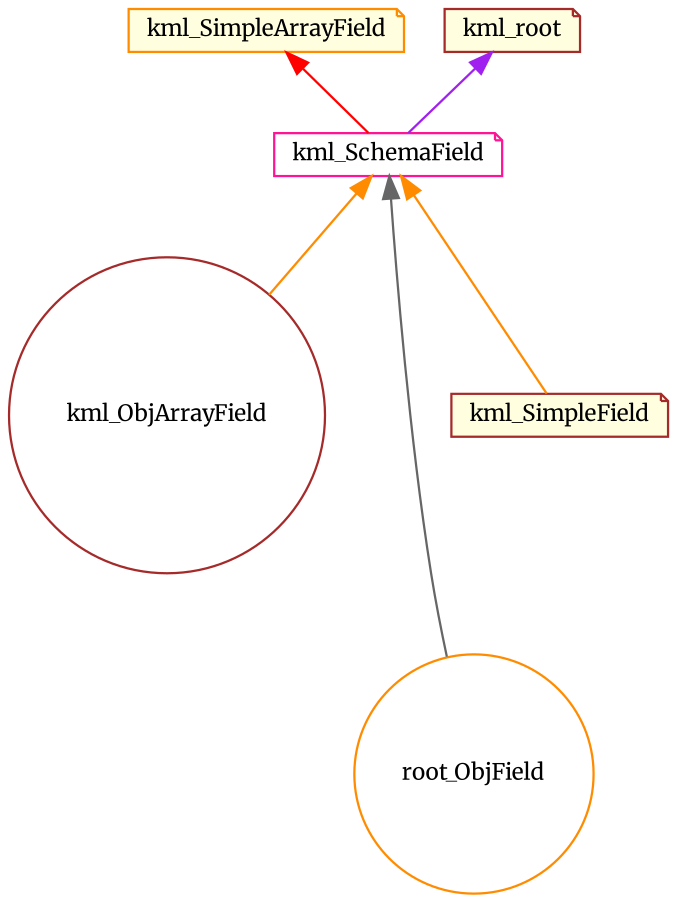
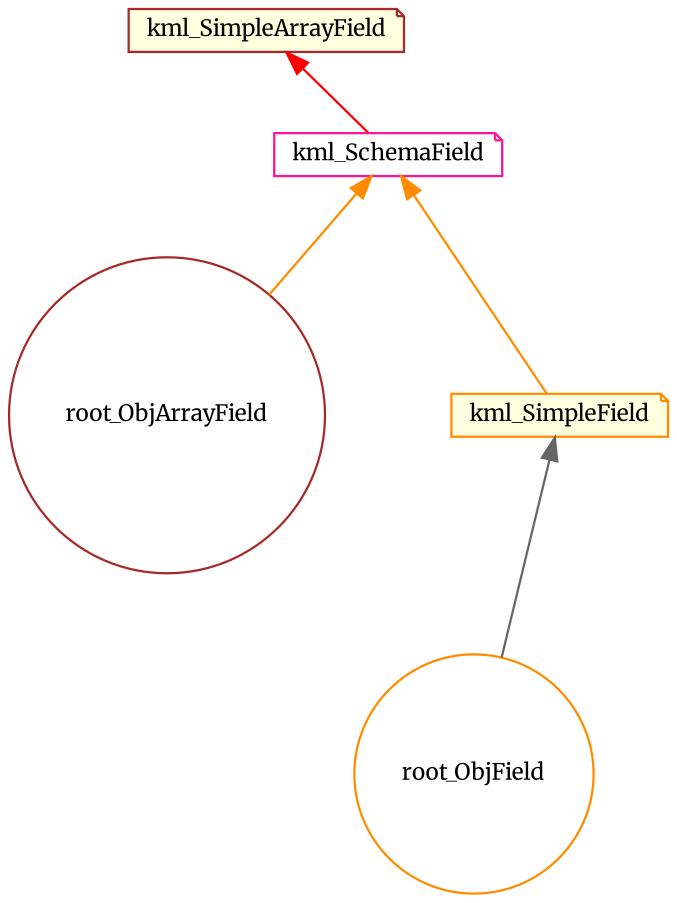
  digraph {
    fontname=Merriweather
    node [color=darkorange fillcolor=white fontname=Merriweather fontsize=10 shape=note style=filled]
    edge [color=darkorange dir=back fontname=Merriweather fontsize=10 labelfontname=FreeSans labelfontsize=10 style=solid]
    n1 [color=deeppink fontcolor=black height=0.2 label=kml_SchemaField width=0.4]
-   n2 [color=brown height=0.2 label=kml_ObjArrayField shape=circle width=0.4]
+   n2 [color=brown height=0.2 label=root_ObjArrayField shape=circle width=0.4]
    n3 [height=0.2 label=root_ObjField shape=circle width=0.4]
-   n4 [color=brown fillcolor=lightyellow height=0.2 label=kml_SimpleField width=0.4]
-   n5 [fillcolor=lightyellow height=0.2 label=kml_SimpleArrayField width=0.4]
-   n6 [color=brown fillcolor=lightyellow height=0.2 label=kml_root width=0.4]
+   n4 [fillcolor=lightyellow height=0.2 label=kml_SimpleField width=0.4]
+   n5 [color=brown fillcolor=lightyellow height=0.2 label=kml_SimpleArrayField width=0.4]
    n1 -> n2
-   n1 -> n3 [color=gray40]
+   n4 -> n3 [color=gray40]
    n1 -> n4
    n5 -> n1 [color=red]
-   n6 -> n1 [color=purple]
  }
